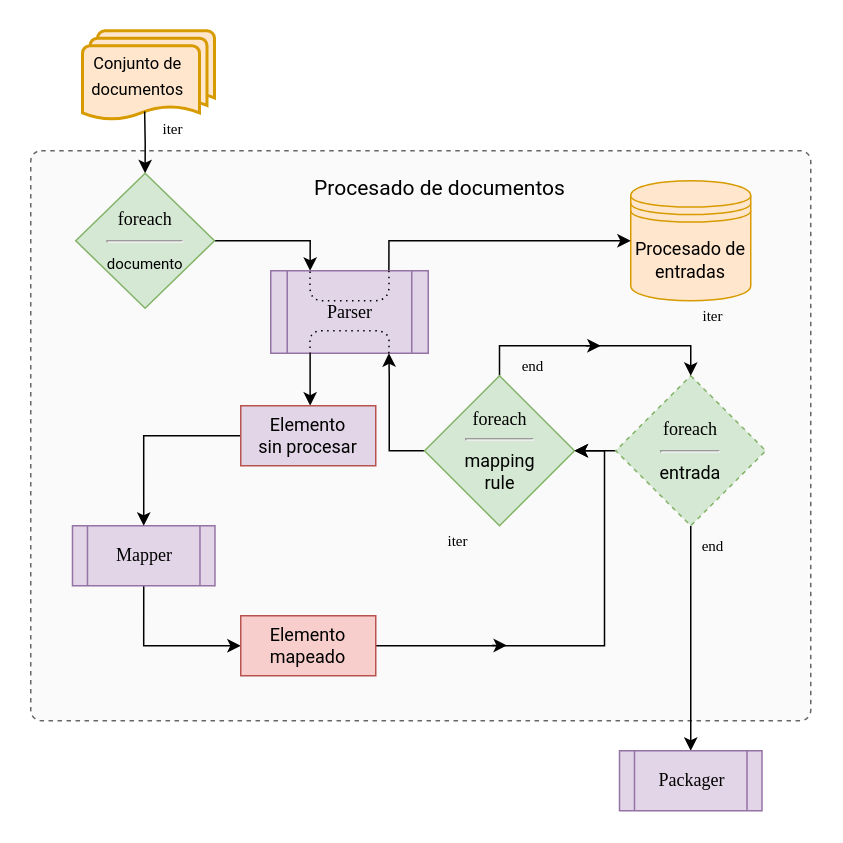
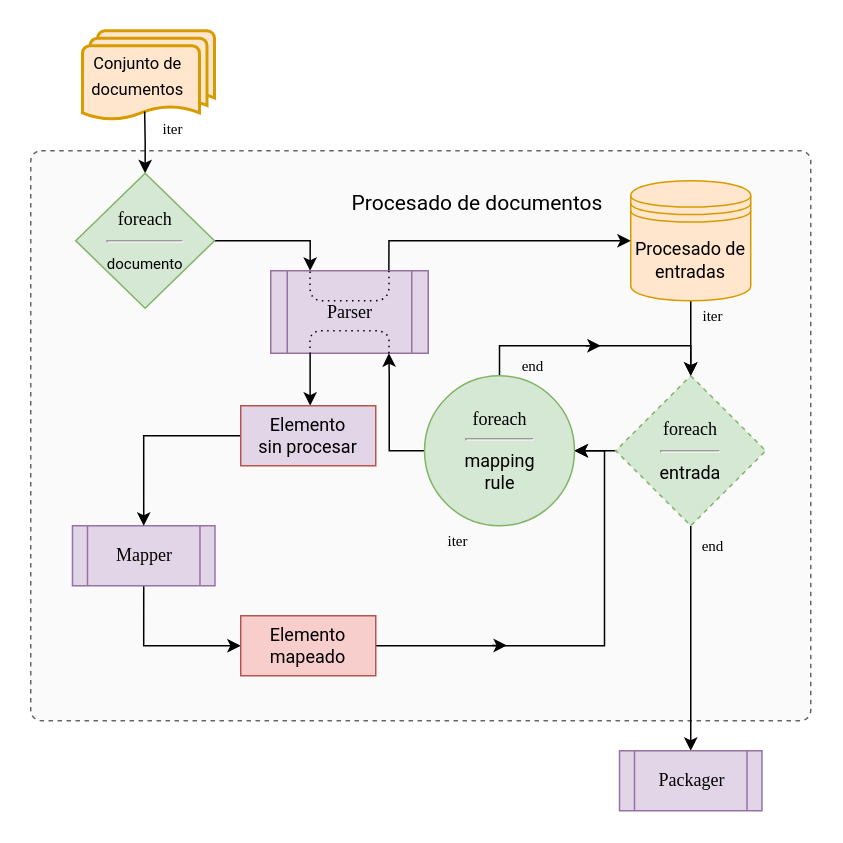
  <mxCell id="0" />
  <mxCell id="1" parent="0" />
  <mxCell id="2" value="" style="rounded=1;whiteSpace=wrap;html=1;absoluteArcSize=1;arcSize=14;strokeWidth=1;fontFamily=Roboto;fontSource=https%3A%2F%2Ffonts.googleapis.com%2Fcss%3Ffamily%3DRoboto;strokeColor=#666666;fontColor=#333333;dashed=1;fillColor=#FAFAFA;" parent="1" vertex="1"><mxGeometry x="20" y="100" width="520" height="380" as="geometry" /></mxCell>
  <mxCell id="3" style="edgeStyle=orthogonalEdgeStyle;rounded=0;orthogonalLoop=1;jettySize=auto;html=1;exitX=1;exitY=0.5;exitDx=0;exitDy=0;entryX=0.25;entryY=0;entryDx=0;entryDy=0;" parent="1" source="32" target="12" edge="1"><mxGeometry relative="1" as="geometry"><mxPoint x="150" y="150" as="sourcePoint" /></mxGeometry></mxCell>
+ <mxCell id="4" style="edgeStyle=orthogonalEdgeStyle;rounded=0;orthogonalLoop=1;jettySize=auto;html=1;entryX=0.5;entryY=0;entryDx=0;entryDy=0;" parent="1" source="5" target="8" edge="1"><mxGeometry relative="1" as="geometry" /></mxCell>
  <mxCell id="5" value="Procesado de entradas" style="shape=datastore;whiteSpace=wrap;html=1;fillColor=#ffe6cc;strokeColor=#d79b00;fontFamily=Roboto;fontSource=https%3A%2F%2Ffonts.googleapis.com%2Fcss%3Ffamily%3DRoboto;" parent="1" vertex="1"><mxGeometry x="420" y="120" width="80" height="80" as="geometry" /></mxCell>
  <mxCell id="6" style="edgeStyle=orthogonalEdgeStyle;rounded=0;orthogonalLoop=1;jettySize=auto;html=1;exitX=0;exitY=0.5;exitDx=0;exitDy=0;entryX=1;entryY=0.5;entryDx=0;entryDy=0;" parent="1" source="8" target="15" edge="1"><mxGeometry relative="1" as="geometry" /></mxCell>
  <mxCell id="7" style="edgeStyle=orthogonalEdgeStyle;rounded=0;orthogonalLoop=1;jettySize=auto;html=1;exitX=0.5;exitY=1;exitDx=0;exitDy=0;startArrow=none;startFill=0;endArrow=classic;endFill=1;entryX=0.5;entryY=0;entryDx=0;entryDy=0;" parent="1" source="8" target="24" edge="1"><mxGeometry relative="1" as="geometry"><mxPoint x="459.857" y="460" as="targetPoint" /></mxGeometry></mxCell>
  <mxCell id="8" value="&lt;font face=&quot;Roboto Mono&quot; data-font-src=&quot;https://fonts.googleapis.com/css?family=Roboto+Mono&quot;&gt;foreach&lt;br&gt;&lt;/font&gt;&lt;hr&gt;&lt;font face=&quot;Roboto&quot; data-font-src=&quot;https://fonts.googleapis.com/css?family=Roboto&quot;&gt;entrada&lt;/font&gt;" style="rhombus;whiteSpace=wrap;html=1;fillColor=#d5e8d4;strokeColor=#82b366;dashed=1;" parent="1" vertex="1"><mxGeometry x="410" y="250" width="100" height="100" as="geometry" /></mxCell>
  <mxCell id="9" style="edgeStyle=orthogonalEdgeStyle;rounded=0;orthogonalLoop=1;jettySize=auto;html=1;exitX=0.5;exitY=1;exitDx=0;exitDy=0;entryX=0;entryY=0.5;entryDx=0;entryDy=0;startArrow=none;startFill=0;endArrow=classic;endFill=1;" parent="1" source="10" target="20" edge="1"><mxGeometry relative="1" as="geometry" /></mxCell>
  <mxCell id="10" value="&lt;font face=&quot;Roboto Mono&quot; data-font-src=&quot;https://fonts.googleapis.com/css?family=Roboto+Mono&quot;&gt;Mapper&lt;/font&gt;" style="shape=process;whiteSpace=wrap;html=1;backgroundOutline=1;fillColor=#e1d5e7;strokeColor=#9673a6;" parent="1" vertex="1"><mxGeometry x="47.82" y="350" width="95" height="40" as="geometry" /></mxCell>
  <mxCell id="11" style="edgeStyle=orthogonalEdgeStyle;rounded=0;orthogonalLoop=1;jettySize=auto;html=1;exitX=0.75;exitY=0;exitDx=0;exitDy=0;entryX=0;entryY=0.5;entryDx=0;entryDy=0;" parent="1" source="12" target="5" edge="1"><mxGeometry relative="1" as="geometry"><Array as="points"><mxPoint x="261" y="160" /><mxPoint x="420" y="160" /></Array></mxGeometry></mxCell>
  <mxCell id="12" value="&lt;font face=&quot;Roboto Mono&quot; data-font-src=&quot;https://fonts.googleapis.com/css?family=Roboto+Mono&quot;&gt;Parser&lt;/font&gt;" style="shape=process;whiteSpace=wrap;html=1;backgroundOutline=1;fillColor=#e1d5e7;strokeColor=#9673a6;" parent="1" vertex="1"><mxGeometry x="180" y="180" width="105" height="55" as="geometry" /></mxCell>
  <mxCell id="13" style="edgeStyle=orthogonalEdgeStyle;rounded=0;orthogonalLoop=1;jettySize=auto;html=1;exitX=0;exitY=0.5;exitDx=0;exitDy=0;entryX=0.75;entryY=1;entryDx=0;entryDy=0;startArrow=none;startFill=0;endArrow=classic;endFill=1;" parent="1" source="15" target="12" edge="1"><mxGeometry relative="1" as="geometry"><Array as="points"><mxPoint x="259" y="300" /><mxPoint x="259" y="250" /><mxPoint x="259" y="250" /></Array></mxGeometry></mxCell>
  <mxCell id="14" style="edgeStyle=orthogonalEdgeStyle;rounded=0;orthogonalLoop=1;jettySize=auto;html=1;exitX=0.5;exitY=0;exitDx=0;exitDy=0;entryX=0.5;entryY=0;entryDx=0;entryDy=0;startArrow=none;startFill=0;endArrow=classic;endFill=1;" parent="1" source="15" target="8" edge="1"><mxGeometry relative="1" as="geometry" /></mxCell>
- <mxCell id="15" value="&lt;font face=&quot;Roboto Mono&quot; data-font-src=&quot;https://fonts.googleapis.com/css?family=Roboto+Mono&quot;&gt;foreach&lt;/font&gt;&lt;br&gt;&lt;hr&gt;&lt;font face=&quot;Roboto&quot; data-font-src=&quot;https://fonts.googleapis.com/css?family=Roboto&quot;&gt;mapping&lt;br&gt;rule&lt;/font&gt;" style="rhombus;whiteSpace=wrap;html=1;fillColor=#d5e8d4;strokeColor=#82b366;" parent="1" vertex="1"><mxGeometry x="282.5" y="250" width="100" height="100" as="geometry" /></mxCell>
+ <mxCell id="15" value="&lt;font face=&quot;Roboto Mono&quot; data-font-src=&quot;https://fonts.googleapis.com/css?family=Roboto+Mono&quot;&gt;foreach&lt;/font&gt;&lt;br&gt;&lt;hr&gt;&lt;font face=&quot;Roboto&quot; data-font-src=&quot;https://fonts.googleapis.com/css?family=Roboto&quot;&gt;mapping&lt;br&gt;rule&lt;/font&gt;" style="ellipse;whiteSpace=wrap;html=1;fillColor=#d5e8d4;strokeColor=#82b366;" parent="1" vertex="1"><mxGeometry x="282.5" y="250" width="100" height="100" as="geometry" /></mxCell>
  <mxCell id="16" style="edgeStyle=orthogonalEdgeStyle;rounded=0;orthogonalLoop=1;jettySize=auto;html=1;exitX=0;exitY=0.5;exitDx=0;exitDy=0;entryX=0.5;entryY=0;entryDx=0;entryDy=0;startArrow=none;startFill=0;endArrow=classic;endFill=1;" parent="1" source="18" target="10" edge="1"><mxGeometry relative="1" as="geometry" /></mxCell>
  <mxCell id="17" style="edgeStyle=orthogonalEdgeStyle;rounded=0;orthogonalLoop=1;jettySize=auto;html=1;exitX=0.514;exitY=-0.001;exitDx=0;exitDy=0;entryX=0.25;entryY=1;entryDx=0;entryDy=0;strokeWidth=1;endArrow=none;endFill=0;startArrow=classic;startFill=1;exitPerimeter=0;" parent="1" source="18" target="12" edge="1"><mxGeometry relative="1" as="geometry" /></mxCell>
  <mxCell id="18" value="Elemento&lt;br&gt;sin procesar" style="rounded=0;whiteSpace=wrap;html=1;fillColor=#e1d5e7;strokeColor=#b85450;fontFamily=Roboto;fontSource=https%3A%2F%2Ffonts.googleapis.com%2Fcss%3Ffamily%3DRoboto;" parent="1" vertex="1"><mxGeometry x="160" y="270" width="90" height="40" as="geometry" /></mxCell>
  <mxCell id="19" style="edgeStyle=orthogonalEdgeStyle;rounded=0;orthogonalLoop=1;jettySize=auto;html=1;entryX=1;entryY=0.5;entryDx=0;entryDy=0;startArrow=none;startFill=0;endArrow=classic;endFill=1;" parent="1" source="20" target="15" edge="1"><mxGeometry relative="1" as="geometry" /></mxCell>
  <mxCell id="20" value="Elemento&lt;br&gt;mapeado" style="rounded=0;whiteSpace=wrap;html=1;fillColor=#f8cecc;strokeColor=#b85450;fontFamily=Roboto;fontSource=https%3A%2F%2Ffonts.googleapis.com%2Fcss%3Ffamily%3DRoboto;" parent="1" vertex="1"><mxGeometry x="160" y="410" width="90" height="40" as="geometry" /></mxCell>
  <mxCell id="21" value="&lt;font style=&quot;font-size: 10px&quot;&gt;iter&lt;/font&gt;" style="text;html=1;strokeColor=none;fillColor=none;align=center;verticalAlign=middle;whiteSpace=wrap;rounded=0;fontFamily=Roboto Mono;fontSource=https%3A%2F%2Ffonts.googleapis.com%2Fcss%3Ffamily%3DRoboto%2BMono;" parent="1" vertex="1"><mxGeometry x="290" y="355" width="30" height="10" as="geometry" /></mxCell>
  <mxCell id="22" value="&lt;font style=&quot;font-size: 10px&quot;&gt;iter&lt;/font&gt;" style="text;html=1;strokeColor=none;fillColor=none;align=center;verticalAlign=middle;whiteSpace=wrap;rounded=0;fontFamily=Roboto Mono;fontSource=https%3A%2F%2Ffonts.googleapis.com%2Fcss%3Ffamily%3DRoboto%2BMono;" parent="1" vertex="1"><mxGeometry x="460" y="205" width="30" height="10" as="geometry" /></mxCell>
  <mxCell id="23" value="&lt;p&gt;&lt;font style=&quot;font-size: 10px&quot; face=&quot;Roboto Mono&quot; data-font-src=&quot;https://fonts.googleapis.com/css?family=Roboto+Mono&quot;&gt;end&lt;/font&gt;&lt;/p&gt;" style="text;html=1;strokeColor=none;fillColor=none;align=center;verticalAlign=middle;whiteSpace=wrap;rounded=0;" parent="1" vertex="1"><mxGeometry x="340" y="235" width="30" height="15" as="geometry" /></mxCell>
  <mxCell id="24" value="&lt;font face=&quot;Roboto Mono&quot; data-font-src=&quot;https://fonts.googleapis.com/css?family=Roboto+Mono&quot;&gt;Packager&lt;/font&gt;" style="shape=process;whiteSpace=wrap;html=1;backgroundOutline=1;fillColor=#e1d5e7;strokeColor=#9673a6;" parent="1" vertex="1"><mxGeometry x="412.5" y="500" width="95" height="40" as="geometry" /></mxCell>
  <mxCell id="25" value="&lt;font style=&quot;font-size: 10px&quot;&gt;end&lt;/font&gt;" style="text;html=1;strokeColor=none;fillColor=none;align=center;verticalAlign=middle;whiteSpace=wrap;rounded=0;fontFamily=Roboto Mono;fontSource=https%3A%2F%2Ffonts.googleapis.com%2Fcss%3Ffamily%3DRoboto%2BMono;" parent="1" vertex="1"><mxGeometry x="460" y="355" width="30" height="15" as="geometry" /></mxCell>
  <mxCell id="26" value="" style="endArrow=classic;html=1;" parent="1" edge="1"><mxGeometry width="50" height="50" relative="1" as="geometry"><mxPoint x="390" y="230" as="sourcePoint" /><mxPoint x="400" y="230" as="targetPoint" /></mxGeometry></mxCell>
  <mxCell id="27" value="" style="endArrow=classic;html=1;" parent="1" edge="1"><mxGeometry width="50" height="50" relative="1" as="geometry"><mxPoint x="327.5" y="429.8" as="sourcePoint" /><mxPoint x="337.5" y="429.8" as="targetPoint" /></mxGeometry></mxCell>
  <mxCell id="28" value="" style="group" parent="1" vertex="1" connectable="0"><mxGeometry x="48.15" y="20" width="94.35" height="60" as="geometry" /></mxCell>
  <mxCell id="29" value="" style="strokeWidth=2;html=1;shape=mxgraph.flowchart.multi-document;whiteSpace=wrap;labelBackgroundColor=none;fillColor=#ffe6cc;fontFamily=Roboto Mono;fontSource=https%3A%2F%2Ffonts.googleapis.com%2Fcss%3Ffamily%3DRoboto%2BMono;fontSize=14;strokeColor=#d79b00;verticalAlign=middle;" parent="28" vertex="1"><mxGeometry x="6.35" width="88" height="60" as="geometry" /></mxCell>
  <mxCell id="30" value="&lt;font face=&quot;Roboto&quot; data-font-src=&quot;https://fonts.googleapis.com/css?family=Roboto&quot; style=&quot;font-size: 11px&quot;&gt;Conjunto de documentos&lt;/font&gt;" style="text;html=1;strokeColor=none;fillColor=none;align=center;verticalAlign=middle;whiteSpace=wrap;rounded=0;labelBackgroundColor=none;fontFamily=Roboto Mono;fontSource=https%3A%2F%2Ffonts.googleapis.com%2Fcss%3Ffamily%3DRoboto%2BMono;fontSize=14;" parent="28" vertex="1"><mxGeometry y="7.5" width="87.18" height="45" as="geometry" /></mxCell>
  <mxCell id="31" style="edgeStyle=orthogonalEdgeStyle;rounded=0;orthogonalLoop=1;jettySize=auto;html=1;exitX=0.5;exitY=0;exitDx=0;exitDy=0;startArrow=classic;startFill=1;endArrow=none;endFill=0;strokeColor=#000000;fontFamily=Roboto;fontSource=https%3A%2F%2Ffonts.googleapis.com%2Fcss%3Ffamily%3DRoboto;entryX=0.471;entryY=0.898;entryDx=0;entryDy=0;entryPerimeter=0;" parent="1" source="32" target="29" edge="1"><mxGeometry relative="1" as="geometry"><mxPoint x="96.209" y="80" as="targetPoint" /></mxGeometry></mxCell>
  <mxCell id="32" value="&lt;font face=&quot;Roboto Mono&quot; data-font-src=&quot;https://fonts.googleapis.com/css?family=Roboto+Mono&quot;&gt;foreach&lt;br&gt;&lt;/font&gt;&lt;hr&gt;&lt;font face=&quot;Roboto&quot; data-font-src=&quot;https://fonts.googleapis.com/css?family=Roboto&quot; style=&quot;font-size: 10px&quot;&gt;documento&lt;/font&gt;" style="rhombus;whiteSpace=wrap;html=1;fillColor=#d5e8d4;strokeColor=#82b366;" parent="1" vertex="1"><mxGeometry x="50" y="115" width="92.5" height="90" as="geometry" /></mxCell>
  <mxCell id="33" value="&lt;font style=&quot;font-size: 10px&quot;&gt;iter&lt;/font&gt;" style="text;html=1;strokeColor=none;fillColor=none;align=center;verticalAlign=middle;whiteSpace=wrap;rounded=0;fontFamily=Roboto Mono;fontSource=https%3A%2F%2Ffonts.googleapis.com%2Fcss%3Ffamily%3DRoboto%2BMono;" parent="1" vertex="1"><mxGeometry x="100" y="80" width="30" height="10" as="geometry" /></mxCell>
- <mxCell id="34" value="&lt;font face=&quot;Roboto&quot; data-font-src=&quot;https://fonts.googleapis.com/css?family=Roboto&quot; style=&quot;font-size: 14px&quot;&gt;Procesado de documentos&lt;/font&gt;" style="text;html=1;strokeColor=none;fillColor=none;align=center;verticalAlign=middle;whiteSpace=wrap;rounded=0;labelBackgroundColor=none;fontFamily=Roboto Mono;fontSource=https%3A%2F%2Ffonts.googleapis.com%2Fcss%3Ffamily%3DRoboto%2BMono;fontSize=8;" parent="1" vertex="1"><mxGeometry x="202.5" y="110" width="180" height="30" as="geometry" /></mxCell>
+ <mxCell id="34" value="&lt;font face=&quot;Roboto&quot; data-font-src=&quot;https://fonts.googleapis.com/css?family=Roboto&quot; style=&quot;font-size: 14px&quot;&gt;Procesado de documentos&lt;/font&gt;" style="text;html=1;strokeColor=none;fillColor=none;align=center;verticalAlign=middle;whiteSpace=wrap;rounded=0;labelBackgroundColor=none;fontFamily=Roboto Mono;fontSource=https%3A%2F%2Ffonts.googleapis.com%2Fcss%3Ffamily%3DRoboto%2BMono;fontSize=8;" parent="1" vertex="1"><mxGeometry x="227.5" y="120" width="180" height="30" as="geometry" /></mxCell>
  <mxCell id="35" value="" style="endArrow=none;dashed=1;html=1;dashPattern=1 3;strokeWidth=1;exitX=0.75;exitY=1;exitDx=0;exitDy=0;entryX=0.25;entryY=1;entryDx=0;entryDy=0;" parent="1" source="12" target="12" edge="1"><mxGeometry width="50" height="50" relative="1" as="geometry"><mxPoint x="260" y="240" as="sourcePoint" /><mxPoint x="310" y="190" as="targetPoint" /><Array as="points"><mxPoint x="259" y="220" /><mxPoint x="233" y="220" /><mxPoint x="206" y="220" /></Array></mxGeometry></mxCell>
  <mxCell id="36" value="" style="endArrow=none;dashed=1;html=1;dashPattern=1 3;strokeWidth=1;exitX=0.75;exitY=0;exitDx=0;exitDy=0;entryX=0.25;entryY=0;entryDx=0;entryDy=0;" parent="1" source="12" target="12" edge="1"><mxGeometry width="50" height="50" relative="1" as="geometry"><mxPoint x="268.75" y="245" as="sourcePoint" /><mxPoint x="216.25" y="245" as="targetPoint" /><Array as="points"><mxPoint x="259" y="200" /><mxPoint x="233" y="200" /><mxPoint x="206" y="200" /></Array></mxGeometry></mxCell>
